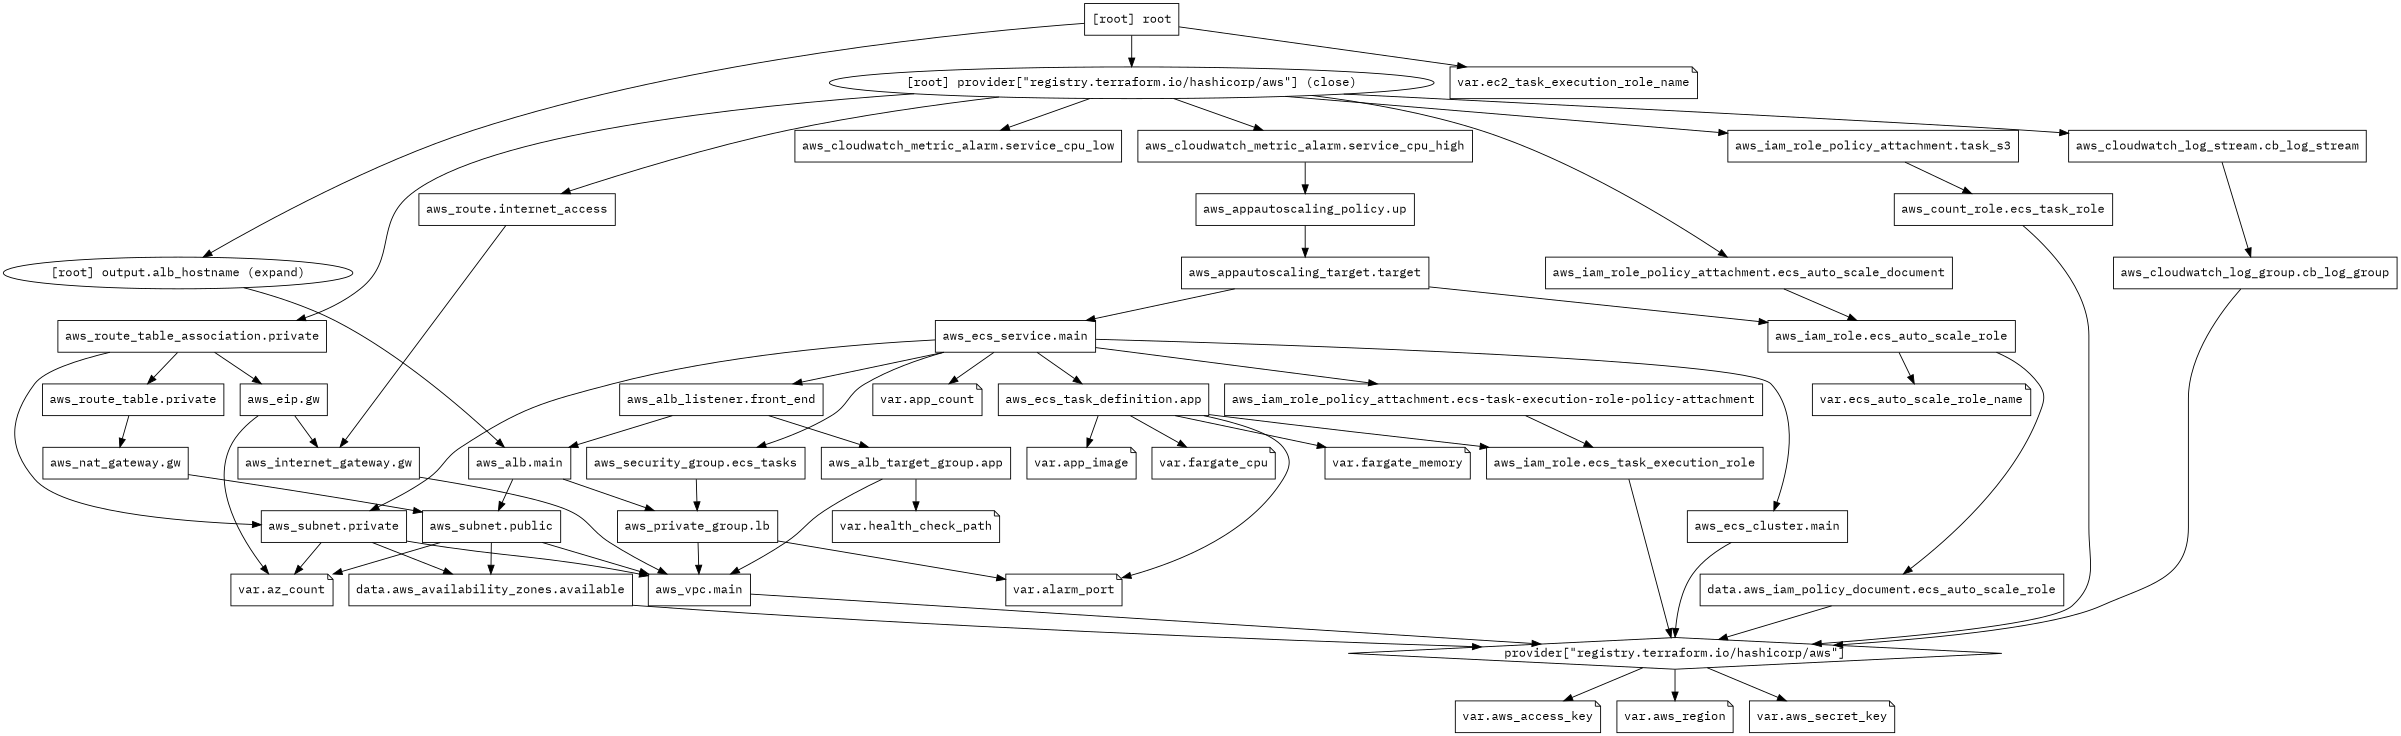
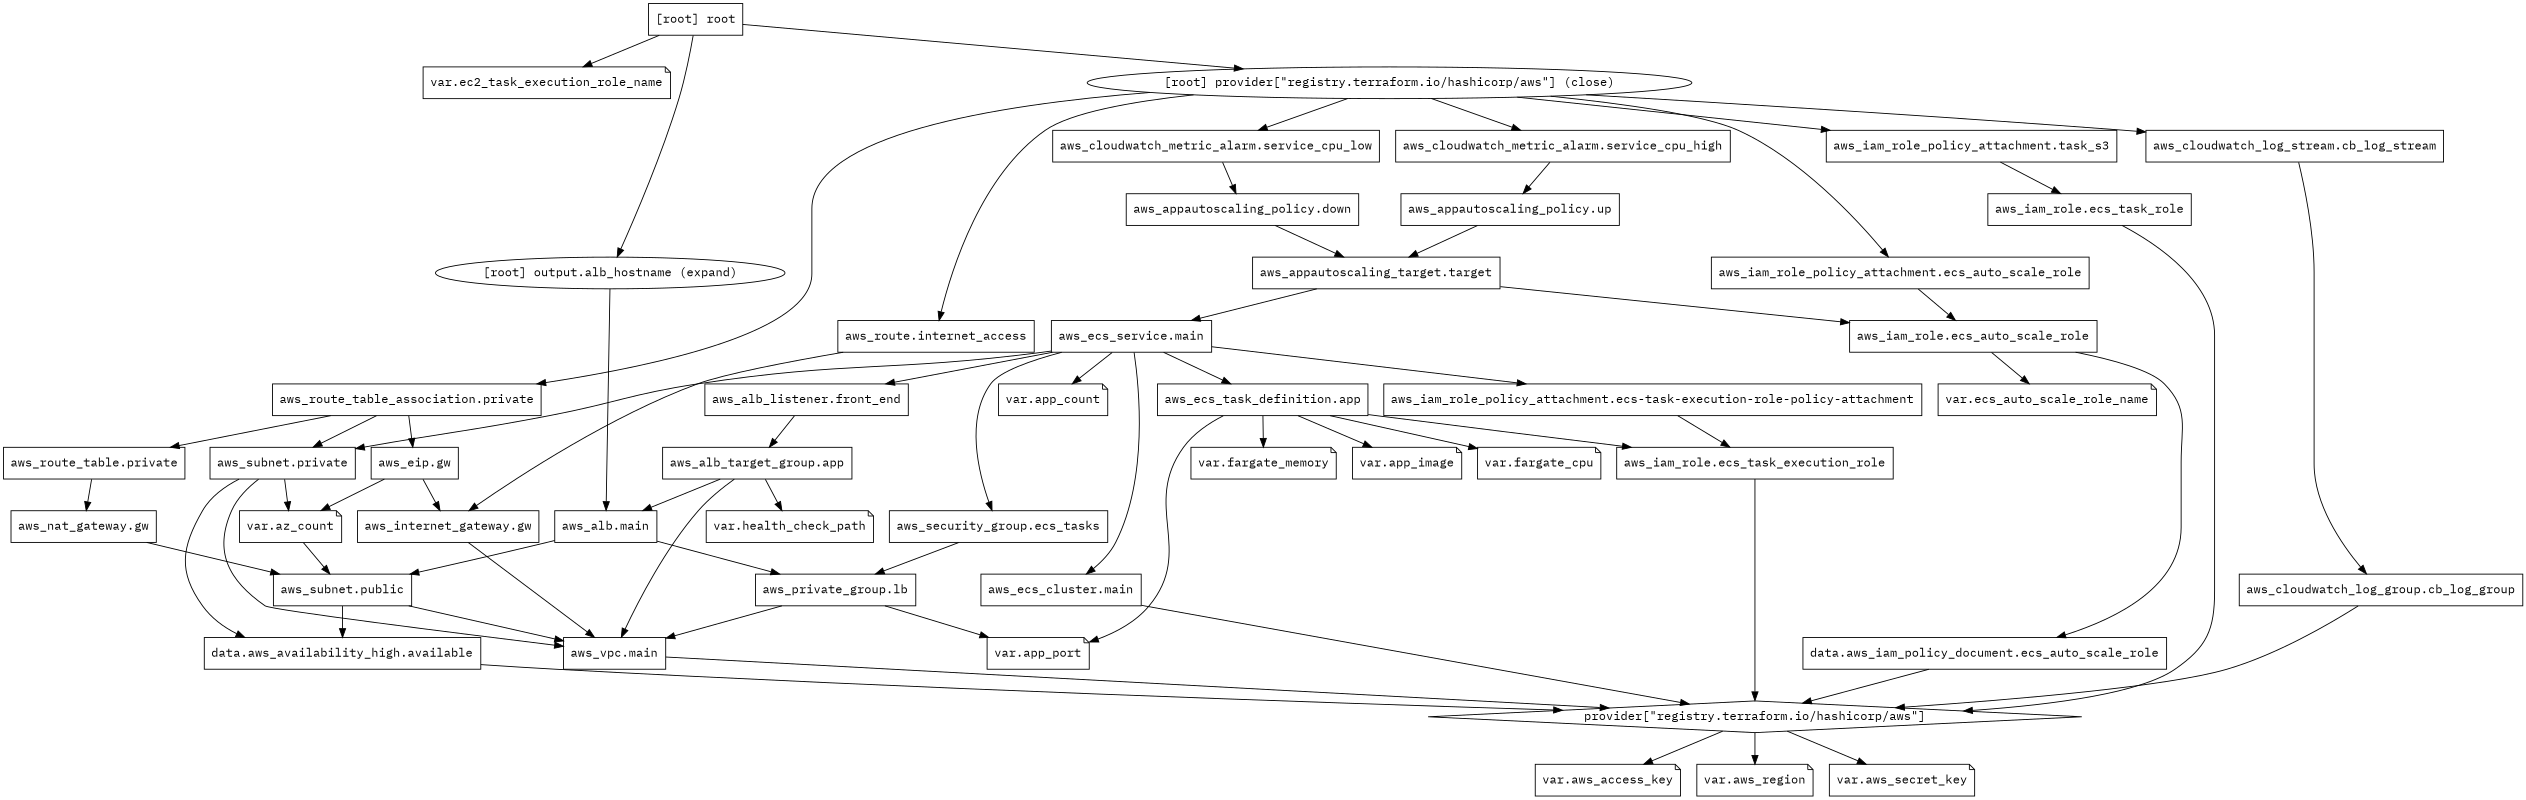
  digraph {
    compound=true
    fontname="IBM Plex Mono"
    newrank=true
    node [fontname="IBM Plex Mono" shape=box]
    edge [fontname="IBM Plex Mono"]
    n1 [label="aws_alb.main"]
    n2 [label="aws_private_group.lb"]
    n3 [label="aws_subnet.public"]
    n4 [label="aws_alb_listener.front_end"]
    n5 [label="aws_alb_target_group.app"]
    n6 [label="aws_vpc.main"]
    n7 [label="var.health_check_path" shape=note]
+   n8 [label="aws_appautoscaling_policy.down"]
    n9 [label="aws_appautoscaling_target.target"]
    n10 [label="aws_appautoscaling_policy.up"]
    n11 [label="aws_ecs_service.main"]
    n12 [label="aws_iam_role.ecs_auto_scale_role"]
    n13 [label="aws_cloudwatch_log_group.cb_log_group"]
    n14 [label="provider[\"registry.terraform.io/hashicorp/aws\"]" shape=diamond]
    n15 [label="aws_cloudwatch_log_stream.cb_log_stream"]
    n16 [label="aws_cloudwatch_metric_alarm.service_cpu_high"]
    n17 [label="aws_cloudwatch_metric_alarm.service_cpu_low"]
    n18 [label="aws_ecs_cluster.main"]
    n19 [label="aws_ecs_task_definition.app"]
    n20 [label="aws_iam_role_policy_attachment.ecs-task-execution-role-policy-attachment"]
    n21 [label="aws_security_group.ecs_tasks"]
    n22 [label="aws_subnet.private"]
    n23 [label="var.app_count" shape=note]
    n24 [label="aws_iam_role.ecs_task_execution_role"]
    n25 [label="var.app_image" shape=note]
-   n26 [label="var.alarm_port" shape=note]
+   n26 [label="var.app_port" shape=note]
    n27 [label="var.fargate_cpu" shape=note]
    n28 [label="var.fargate_memory" shape=note]
    n29 [label="aws_eip.gw"]
    n30 [label="aws_internet_gateway.gw"]
    n31 [label="var.az_count" shape=note]
    n32 [label="data.aws_iam_policy_document.ecs_auto_scale_role"]
    n33 [label="var.ecs_auto_scale_role_name" shape=note]
-   n34 [label="aws_count_role.ecs_task_role"]
-   n35 [label="aws_iam_role_policy_attachment.ecs_auto_scale_document"]
+   n34 [label="aws_iam_role.ecs_task_role"]
+   n35 [label="aws_iam_role_policy_attachment.ecs_auto_scale_role"]
    n36 [label="aws_iam_role_policy_attachment.task_s3"]
    n37 [label="aws_nat_gateway.gw"]
    n38 [label="aws_route.internet_access"]
    n39 [label="aws_route_table.private"]
    n40 [label="aws_route_table_association.private"]
-   n41 [label="data.aws_availability_zones.available"]
+   n41 [label="data.aws_availability_high.available"]
    n42 [label="var.aws_access_key" shape=note]
    n43 [label="var.aws_region" shape=note]
    n44 [label="var.aws_secret_key" shape=note]
    n45 [label="var.ec2_task_execution_role_name" shape=note]
    "[root] output.alb_hostname (expand)" [shape=""]
    "[root] provider[\"registry.terraform.io/hashicorp/aws\"] (close)" [shape=""]
    "[root] root"
    subgraph sub_1 {
      n1
      n2
      n3
      n4
      n5
      n6
      n7
+     n8
      n9
      n10
      n11
      n12
      n13
      n14
      n15
      n16
      n17
      n18
      n19
      n20
      n21
      n22
      n23
      n24
      n25
      n26
      n27
      n28
      n29
      n30
      n31
      n32
      n33
      n34
      n35
      n36
      n37
      n38
      n39
      n40
      n41
      n42
      n43
      n44
      n45
      "[root] output.alb_hostname (expand)"
      "[root] provider[\"registry.terraform.io/hashicorp/aws\"] (close)"
      "[root] root"
    }
    n1 -> n2
    n1 -> n3
    n2 -> n6
    n2 -> n26
    n3 -> n6
-   n3 -> n31
+   n31 -> n3
    n3 -> n41
-   n4 -> n1
+   n5 -> n1
    n4 -> n5
    n5 -> n6
    n5 -> n7
    n6 -> n14
+   n8 -> n9
    n9 -> n11
    n9 -> n12
    n10 -> n9
    n11 -> n4
    n11 -> n18
    n11 -> n19
    n11 -> n20
    n11 -> n21
    n11 -> n22
    n11 -> n23
    n12 -> n32
    n12 -> n33
    n13 -> n14
    n14 -> n42
    n14 -> n43
    n14 -> n44
    n15 -> n13
    n16 -> n10
+   n17 -> n8
    n18 -> n14
    n19 -> n24
    n19 -> n25
    n19 -> n26
    n19 -> n27
    n19 -> n28
    n20 -> n24
    n21 -> n2
    n22 -> n6
    n22 -> n31
    n22 -> n41
    n24 -> n14
    n29 -> n30
    n29 -> n31
    n30 -> n6
    n32 -> n14
    n34 -> n14
    n35 -> n12
    n36 -> n34
    n37 -> n3
    n38 -> n30
    n39 -> n37
    n40 -> n22
    n40 -> n29
    n40 -> n39
    n41 -> n14
    "[root] output.alb_hostname (expand)" -> n1
    "[root] provider[\"registry.terraform.io/hashicorp/aws\"] (close)" -> n15
    "[root] provider[\"registry.terraform.io/hashicorp/aws\"] (close)" -> n16
    "[root] provider[\"registry.terraform.io/hashicorp/aws\"] (close)" -> n17
    "[root] provider[\"registry.terraform.io/hashicorp/aws\"] (close)" -> n35
    "[root] provider[\"registry.terraform.io/hashicorp/aws\"] (close)" -> n36
    "[root] provider[\"registry.terraform.io/hashicorp/aws\"] (close)" -> n38
    "[root] provider[\"registry.terraform.io/hashicorp/aws\"] (close)" -> n40
    "[root] root" -> n45
    "[root] root" -> "[root] output.alb_hostname (expand)"
    "[root] root" -> "[root] provider[\"registry.terraform.io/hashicorp/aws\"] (close)"
  }
